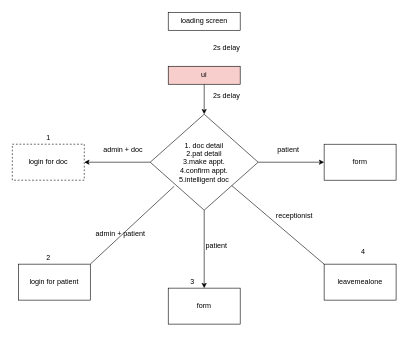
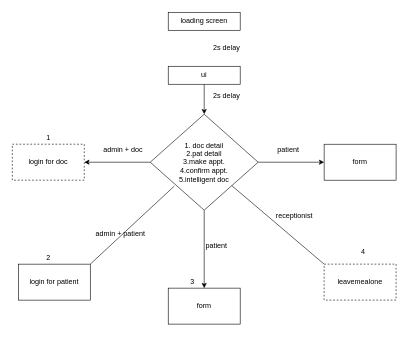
  <mxCell id="0" />
  <mxCell id="1" parent="0" />
  <mxCell id="2" value="loading screen" style="rounded=0;whiteSpace=wrap;html=1;" vertex="1" parent="1"><mxGeometry x="280" y="20" width="120" height="30" as="geometry" /></mxCell>
  <mxCell id="3" value="" style="edgeStyle=orthogonalEdgeStyle;rounded=0;orthogonalLoop=1;jettySize=auto;html=1;" edge="1" parent="1" source="4"><mxGeometry relative="1" as="geometry"><mxPoint x="340" y="190" as="targetPoint" /></mxGeometry></mxCell>
- <mxCell id="4" value="ui" style="whiteSpace=wrap;html=1;rounded=0;fillColor=#f8cecc;" vertex="1" parent="1"><mxGeometry x="280" y="110" width="120" height="30" as="geometry" /></mxCell>
+ <mxCell id="4" value="ui" style="whiteSpace=wrap;html=1;rounded=0;" vertex="1" parent="1"><mxGeometry x="280" y="110" width="120" height="30" as="geometry" /></mxCell>
  <mxCell id="5" value="2s delay" style="text;html=1;strokeColor=none;fillColor=none;align=center;verticalAlign=middle;whiteSpace=wrap;rounded=0;" vertex="1" parent="1"><mxGeometry x="345" y="70" width="65" height="20" as="geometry" /></mxCell>
  <mxCell id="6" value="2s delay" style="text;html=1;strokeColor=none;fillColor=none;align=center;verticalAlign=middle;whiteSpace=wrap;rounded=0;" vertex="1" parent="1"><mxGeometry x="345" y="150" width="65" height="20" as="geometry" /></mxCell>
  <mxCell id="7" value="" style="edgeStyle=orthogonalEdgeStyle;rounded=0;orthogonalLoop=1;jettySize=auto;html=1;" edge="1" parent="1" source="10" target="11"><mxGeometry relative="1" as="geometry" /></mxCell>
  <mxCell id="8" value="" style="edgeStyle=orthogonalEdgeStyle;rounded=0;orthogonalLoop=1;jettySize=auto;html=1;" edge="1" parent="1" source="10" target="12"><mxGeometry relative="1" as="geometry" /></mxCell>
  <mxCell id="9" value="" style="edgeStyle=orthogonalEdgeStyle;rounded=0;orthogonalLoop=1;jettySize=auto;html=1;" edge="1" parent="1" source="10" target="13"><mxGeometry relative="1" as="geometry" /></mxCell>
  <mxCell id="10" value="1. doc detail&lt;br&gt;2.pat detail&lt;br&gt;3.make appt.&lt;br&gt;4.confirm appt.&lt;br&gt;5.intelligent doc" style="rhombus;whiteSpace=wrap;html=1;" vertex="1" parent="1"><mxGeometry x="250" y="190" width="180" height="160" as="geometry" /></mxCell>
  <mxCell id="11" value="form" style="whiteSpace=wrap;html=1;" vertex="1" parent="1"><mxGeometry x="540" y="240" width="120" height="60" as="geometry" /></mxCell>
  <mxCell id="12" value="login for doc" style="whiteSpace=wrap;html=1;dashed=1;" vertex="1" parent="1"><mxGeometry x="20" y="240" width="120" height="60" as="geometry" /></mxCell>
  <mxCell id="13" value="form" style="whiteSpace=wrap;html=1;" vertex="1" parent="1"><mxGeometry x="280" y="480" width="120" height="60" as="geometry" /></mxCell>
  <mxCell id="14" value="" style="endArrow=none;html=1;" edge="1" parent="1"><mxGeometry width="50" height="50" relative="1" as="geometry"><mxPoint x="150" y="440" as="sourcePoint" /><mxPoint x="290" y="310" as="targetPoint" /></mxGeometry></mxCell>
  <mxCell id="15" value="" style="endArrow=none;html=1;exitX=0;exitY=0;exitDx=0;exitDy=0;" edge="1" parent="1" source="17" target="10"><mxGeometry width="50" height="50" relative="1" as="geometry"><mxPoint x="540" y="430" as="sourcePoint" /><mxPoint x="385" y="310" as="targetPoint" /></mxGeometry></mxCell>
  <mxCell id="16" value="login for patient" style="rounded=0;whiteSpace=wrap;html=1;" vertex="1" parent="1"><mxGeometry x="30" y="440" width="120" height="60" as="geometry" /></mxCell>
- <mxCell id="17" value="leavemealone" style="rounded=0;whiteSpace=wrap;html=1;" vertex="1" parent="1"><mxGeometry x="540" y="440" width="120" height="60" as="geometry" /></mxCell>
+ <mxCell id="17" value="leavemealone" style="rounded=0;whiteSpace=wrap;html=1;dashed=1;" vertex="1" parent="1"><mxGeometry x="540" y="440" width="120" height="60" as="geometry" /></mxCell>
  <mxCell id="18" value="admin + doc" style="text;html=1;strokeColor=none;fillColor=none;align=center;verticalAlign=middle;whiteSpace=wrap;rounded=0;" vertex="1" parent="1"><mxGeometry x="170" y="240" width="70" height="20" as="geometry" /></mxCell>
  <mxCell id="19" value="admin + patient" style="text;html=1;align=center;verticalAlign=middle;resizable=0;points=[];autosize=1;" vertex="1" parent="1"><mxGeometry x="150" y="380" width="100" height="20" as="geometry" /></mxCell>
  <mxCell id="20" value="patient" style="text;html=1;align=center;verticalAlign=middle;resizable=0;points=[];autosize=1;" vertex="1" parent="1"><mxGeometry x="335" y="400" width="50" height="20" as="geometry" /></mxCell>
  <mxCell id="21" value="receptionist" style="text;html=1;align=center;verticalAlign=middle;resizable=0;points=[];autosize=1;" vertex="1" parent="1"><mxGeometry x="450" y="350" width="80" height="20" as="geometry" /></mxCell>
  <mxCell id="22" value="patient" style="text;html=1;align=center;verticalAlign=middle;resizable=0;points=[];autosize=1;" vertex="1" parent="1"><mxGeometry x="455" y="240" width="50" height="20" as="geometry" /></mxCell>
  <mxCell id="23" value="1" style="text;html=1;align=center;verticalAlign=middle;resizable=0;points=[];autosize=1;" vertex="1" parent="1"><mxGeometry x="70" y="220" width="20" height="20" as="geometry" /></mxCell>
  <mxCell id="24" value="2" style="text;html=1;align=center;verticalAlign=middle;resizable=0;points=[];autosize=1;" vertex="1" parent="1"><mxGeometry x="70" y="420" width="20" height="20" as="geometry" /></mxCell>
  <mxCell id="25" value="3" style="text;html=1;align=center;verticalAlign=middle;resizable=0;points=[];autosize=1;" vertex="1" parent="1"><mxGeometry x="310" y="460" width="20" height="20" as="geometry" /></mxCell>
  <mxCell id="26" value="4" style="text;html=1;align=center;verticalAlign=middle;resizable=0;points=[];autosize=1;" vertex="1" parent="1"><mxGeometry x="595" y="410" width="20" height="20" as="geometry" /></mxCell>
